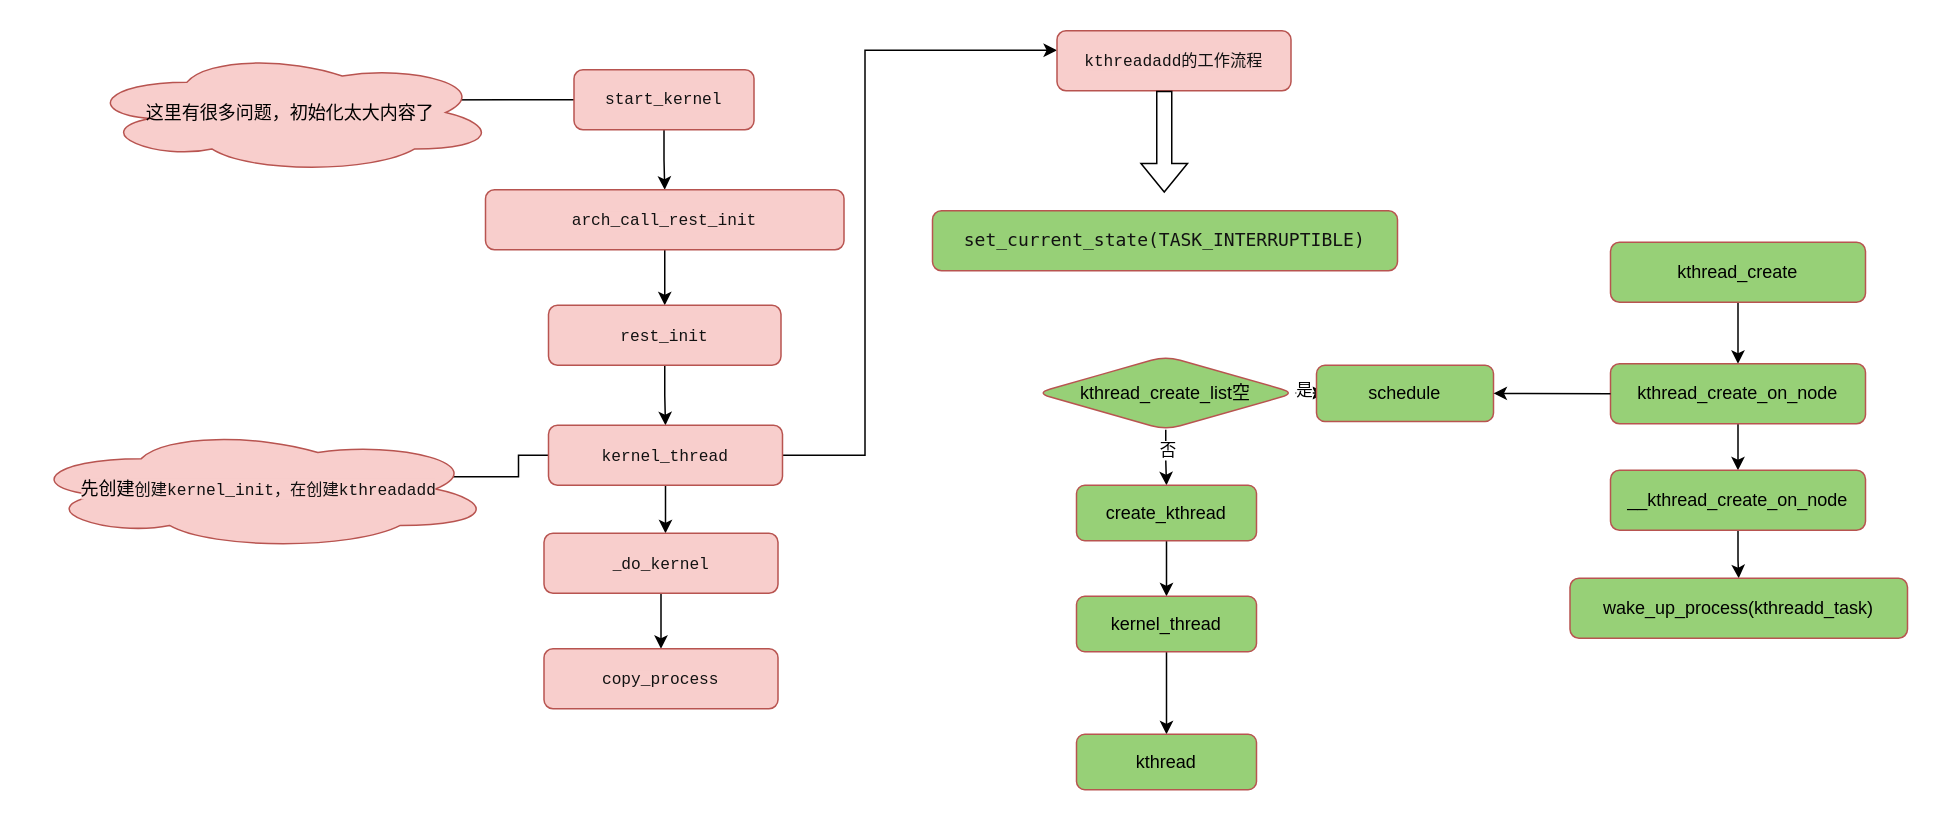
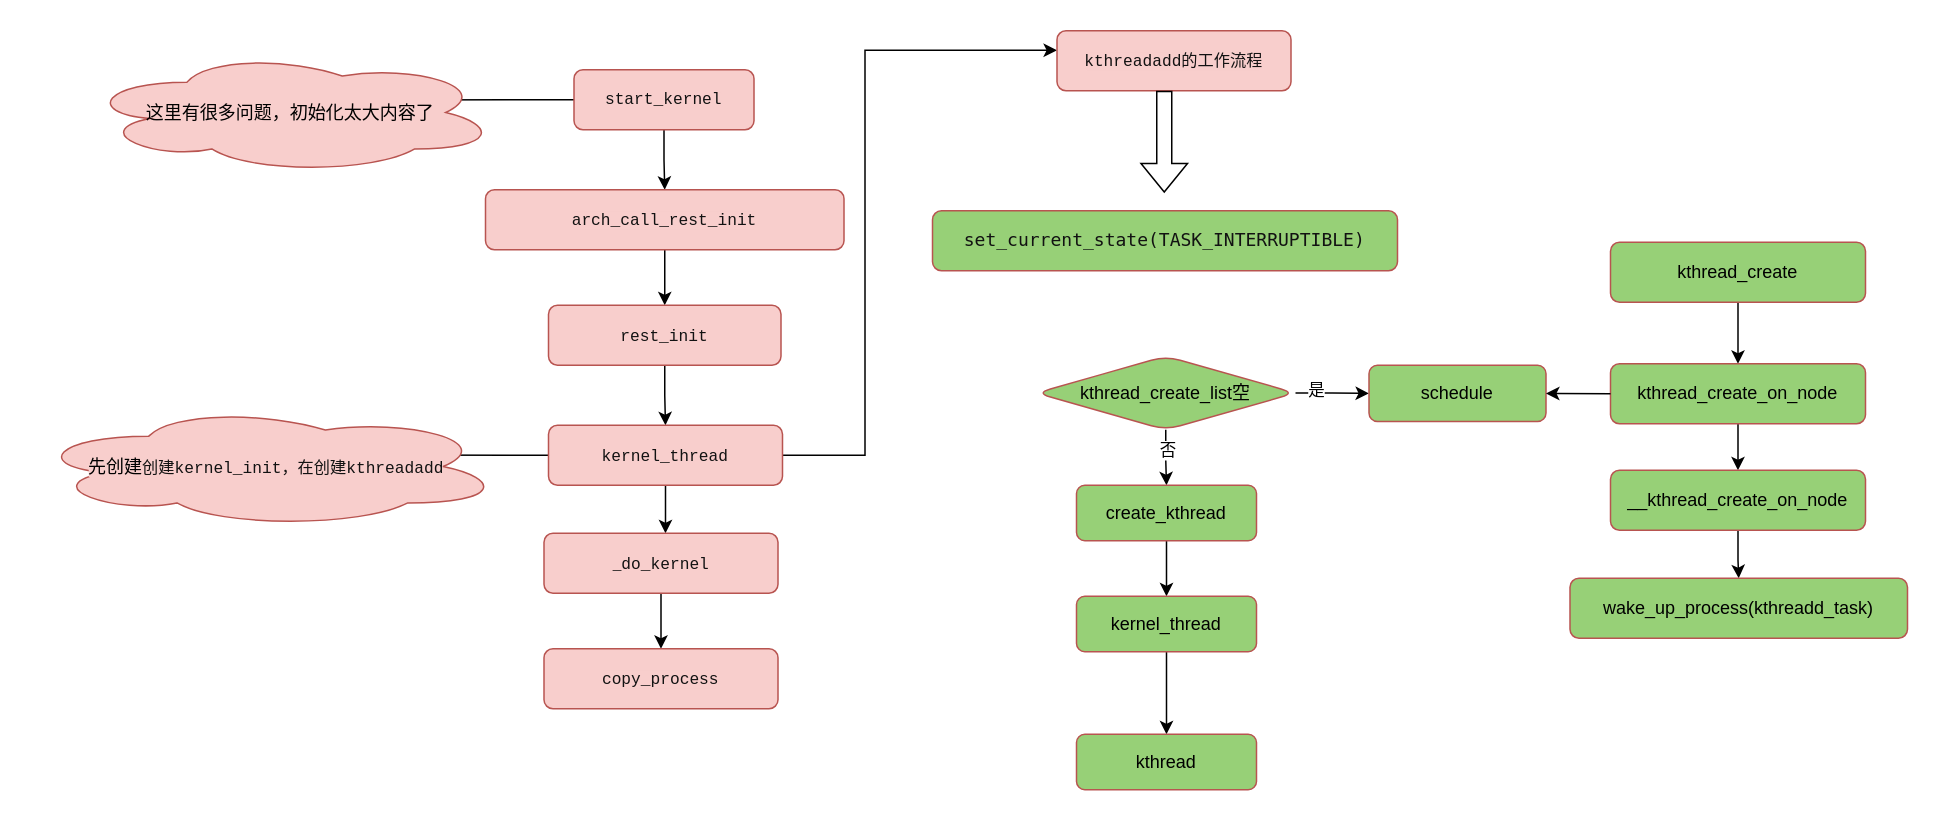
  <mxCell id="0" />
  <mxCell id="1" parent="0" />
  <mxCell id="2" value="" style="edgeStyle=orthogonalEdgeStyle;rounded=0;orthogonalLoop=1;jettySize=auto;html=1;entryX=0.07;entryY=0.4;entryDx=0;entryDy=0;entryPerimeter=0;" edge="1" parent="1" source="4" target="5"><mxGeometry relative="1" as="geometry" /></mxCell>
  <mxCell id="3" value="" style="edgeStyle=orthogonalEdgeStyle;rounded=0;orthogonalLoop=1;jettySize=auto;html=1;entryX=0.5;entryY=0;entryDx=0;entryDy=0;" edge="1" parent="1" source="4" target="7"><mxGeometry relative="1" as="geometry"><Array as="points" /></mxGeometry></mxCell>
  <mxCell id="4" value="&lt;pre style=&quot;margin-top: 0px ; margin-bottom: 0px ; font-size: 0.9em ; overflow: auto ; border-radius: 4px ; color: rgb(18 , 18 , 18)&quot;&gt;&lt;code class=&quot;language-text&quot; style=&quot;margin: 0px ; padding: 0px ; border-radius: 0px ; font-family: &amp;#34;menlo&amp;#34; , &amp;#34;monaco&amp;#34; , &amp;#34;consolas&amp;#34; , &amp;#34;andale mono&amp;#34; , &amp;#34;lucida console&amp;#34; , &amp;#34;courier new&amp;#34; , monospace ; font-size: inherit ; background-color: rgb(248 , 206 , 204)&quot;&gt;start_kernel&lt;/code&gt;&lt;/pre&gt;" style="rounded=1;whiteSpace=wrap;html=1;fontSize=12;glass=0;strokeWidth=1;shadow=0;fillColor=#f8cecc;strokeColor=#b85450;" parent="1" vertex="1"><mxGeometry x="382" y="46" width="120" height="40" as="geometry" /></mxCell>
  <mxCell id="5" value="这里有很多问题，初始化太大内容了" style="ellipse;shape=cloud;whiteSpace=wrap;html=1;fillColor=#f8cecc;strokeColor=#b85450;rounded=1;glass=0;strokeWidth=1;shadow=0;" vertex="1" parent="1"><mxGeometry x="55" y="34" width="276" height="81" as="geometry" /></mxCell>
  <mxCell id="6" value="" style="edgeStyle=orthogonalEdgeStyle;rounded=0;orthogonalLoop=1;jettySize=auto;html=1;" edge="1" parent="1" source="7" target="9"><mxGeometry relative="1" as="geometry" /></mxCell>
  <mxCell id="7" value="&lt;pre style=&quot;margin-top: 0px ; margin-bottom: 0px ; overflow: auto ; border-radius: 4px&quot;&gt;&lt;font color=&quot;#121212&quot; face=&quot;menlo, monaco, consolas, andale mono, lucida console, courier new, monospace&quot;&gt;&lt;span style=&quot;font-size: 10.8px ; background-color: rgb(248 , 206 , 204)&quot;&gt;arch_call_rest_init&lt;/span&gt;&lt;/font&gt;&lt;font color=&quot;#121212&quot; style=&quot;background-color: rgb(246 , 246 , 246)&quot;&gt;&lt;span style=&quot;font-size: 0.9em&quot;&gt;&lt;br&gt;&lt;/span&gt;&lt;/font&gt;&lt;/pre&gt;" style="rounded=1;whiteSpace=wrap;html=1;fontSize=12;glass=0;strokeWidth=1;shadow=0;fillColor=#f8cecc;strokeColor=#b85450;" vertex="1" parent="1"><mxGeometry x="323" y="126" width="239" height="40" as="geometry" /></mxCell>
  <mxCell id="8" value="" style="edgeStyle=orthogonalEdgeStyle;rounded=0;orthogonalLoop=1;jettySize=auto;html=1;" edge="1" parent="1" source="9" target="13"><mxGeometry relative="1" as="geometry" /></mxCell>
  <mxCell id="9" value="&lt;pre style=&quot;margin-top: 0px ; margin-bottom: 0px ; overflow: auto ; border-radius: 4px&quot;&gt;&lt;font color=&quot;#121212&quot;&gt;&lt;font face=&quot;menlo, monaco, consolas, andale mono, lucida console, courier new, monospace&quot;&gt;&lt;span style=&quot;font-size: 10.8px ; background-color: rgb(248 , 206 , 204)&quot;&gt;rest_init&lt;/span&gt;&lt;/font&gt;&lt;span style=&quot;background-color: rgb(246 , 246 , 246) ; font-size: 0.9em&quot;&gt;&lt;br&gt;&lt;/span&gt;&lt;/font&gt;&lt;/pre&gt;" style="rounded=1;whiteSpace=wrap;html=1;fontSize=12;glass=0;strokeWidth=1;shadow=0;fillColor=#f8cecc;strokeColor=#b85450;" vertex="1" parent="1"><mxGeometry x="365" y="203" width="155" height="40" as="geometry" /></mxCell>
  <mxCell id="10" value="" style="edgeStyle=orthogonalEdgeStyle;rounded=0;orthogonalLoop=1;jettySize=auto;html=1;" edge="1" parent="1" source="13"><mxGeometry relative="1" as="geometry"><mxPoint x="443" y="355" as="targetPoint" /></mxGeometry></mxCell>
  <mxCell id="11" value="" style="edgeStyle=orthogonalEdgeStyle;rounded=0;orthogonalLoop=1;jettySize=auto;html=1;entryX=0.07;entryY=0.4;entryDx=0;entryDy=0;entryPerimeter=0;" edge="1" parent="1" source="13" target="14"><mxGeometry relative="1" as="geometry"><mxPoint x="709" y="395" as="targetPoint" /></mxGeometry></mxCell>
  <mxCell id="12" value="" style="edgeStyle=orthogonalEdgeStyle;rounded=0;orthogonalLoop=1;jettySize=auto;html=1;" edge="1" parent="1" source="13" target="18"><mxGeometry relative="1" as="geometry"><Array as="points"><mxPoint x="576" y="303" /><mxPoint x="576" y="33" /></Array></mxGeometry></mxCell>
  <mxCell id="13" value="&lt;pre style=&quot;margin-top: 0px ; margin-bottom: 0px ; overflow: auto ; border-radius: 4px&quot;&gt;&lt;font color=&quot;#121212&quot;&gt;&lt;font face=&quot;menlo, monaco, consolas, andale mono, lucida console, courier new, monospace&quot;&gt;&lt;span style=&quot;font-size: 10.8px ; background-color: rgb(248 , 206 , 204)&quot;&gt;kernel_thread&lt;/span&gt;&lt;/font&gt;&lt;span style=&quot;background-color: rgb(246 , 246 , 246) ; font-size: 0.9em&quot;&gt;&lt;br&gt;&lt;/span&gt;&lt;/font&gt;&lt;/pre&gt;" style="rounded=1;whiteSpace=wrap;html=1;fontSize=12;glass=0;strokeWidth=1;shadow=0;fillColor=#f8cecc;strokeColor=#b85450;" vertex="1" parent="1"><mxGeometry x="365" y="283" width="156" height="40" as="geometry" /></mxCell>
- <mxCell id="14" value="&lt;span style=&quot;background-color: rgb(248 , 206 , 204)&quot;&gt;先创建&lt;span style=&quot;font-size: 10.8px ; font-family: &amp;#34;menlo&amp;#34; , &amp;#34;monaco&amp;#34; , &amp;#34;consolas&amp;#34; , &amp;#34;andale mono&amp;#34; , &amp;#34;lucida console&amp;#34; , &amp;#34;courier new&amp;#34; , monospace ; color: rgb(18 , 18 , 18)&quot;&gt;创建kernel_init，在创建kthreadadd&lt;/span&gt;&lt;/span&gt;" style="ellipse;shape=cloud;whiteSpace=wrap;html=1;fillColor=#f8cecc;strokeColor=#b85450;rounded=1;glass=0;strokeWidth=1;shadow=0;" vertex="1" parent="1"><mxGeometry x="15" y="285" width="314" height="81" as="geometry" /></mxCell>
+ <mxCell id="14" value="&lt;span style=&quot;background-color: rgb(248 , 206 , 204)&quot;&gt;先创建&lt;span style=&quot;font-size: 10.8px ; font-family: &amp;#34;menlo&amp;#34; , &amp;#34;monaco&amp;#34; , &amp;#34;consolas&amp;#34; , &amp;#34;andale mono&amp;#34; , &amp;#34;lucida console&amp;#34; , &amp;#34;courier new&amp;#34; , monospace ; color: rgb(18 , 18 , 18)&quot;&gt;创建kernel_init，在创建kthreadadd&lt;/span&gt;&lt;/span&gt;" style="ellipse;shape=cloud;whiteSpace=wrap;html=1;fillColor=#f8cecc;strokeColor=#b85450;rounded=1;glass=0;strokeWidth=1;shadow=0;" vertex="1" parent="1"><mxGeometry x="20" y="270" width="314" height="81" as="geometry" /></mxCell>
  <mxCell id="15" value="" style="edgeStyle=orthogonalEdgeStyle;rounded=0;orthogonalLoop=1;jettySize=auto;html=1;" edge="1" parent="1" source="16" target="17"><mxGeometry relative="1" as="geometry" /></mxCell>
  <mxCell id="16" value="&lt;pre style=&quot;margin-top: 0px ; margin-bottom: 0px ; overflow: auto ; border-radius: 4px&quot;&gt;&lt;font color=&quot;#121212&quot;&gt;&lt;font face=&quot;menlo, monaco, consolas, andale mono, lucida console, courier new, monospace&quot;&gt;&lt;span style=&quot;font-size: 10.8px ; background-color: rgb(248 , 206 , 204)&quot;&gt;_do_kernel&lt;/span&gt;&lt;/font&gt;&lt;span style=&quot;background-color: rgb(246 , 246 , 246) ; font-size: 0.9em&quot;&gt;&lt;br&gt;&lt;/span&gt;&lt;/font&gt;&lt;/pre&gt;" style="rounded=1;whiteSpace=wrap;html=1;fontSize=12;glass=0;strokeWidth=1;shadow=0;fillColor=#f8cecc;strokeColor=#b85450;" vertex="1" parent="1"><mxGeometry x="362" y="355" width="156" height="40" as="geometry" /></mxCell>
  <mxCell id="17" value="&lt;pre style=&quot;margin-top: 0px ; margin-bottom: 0px ; overflow: auto ; border-radius: 4px&quot;&gt;&lt;font color=&quot;#121212&quot;&gt;&lt;font face=&quot;menlo, monaco, consolas, andale mono, lucida console, courier new, monospace&quot;&gt;&lt;span style=&quot;font-size: 10.8px ; background-color: rgb(248 , 206 , 204)&quot;&gt;copy_process&lt;/span&gt;&lt;/font&gt;&lt;span style=&quot;background-color: rgb(246 , 246 , 246) ; font-size: 0.9em&quot;&gt;&lt;br&gt;&lt;/span&gt;&lt;/font&gt;&lt;/pre&gt;" style="rounded=1;whiteSpace=wrap;html=1;fontSize=12;glass=0;strokeWidth=1;shadow=0;fillColor=#f8cecc;strokeColor=#b85450;" vertex="1" parent="1"><mxGeometry x="362" y="432" width="156" height="40" as="geometry" /></mxCell>
  <mxCell id="18" value="&lt;pre style=&quot;margin-top: 0px ; margin-bottom: 0px ; overflow: auto ; border-radius: 4px&quot;&gt;&lt;font color=&quot;#121212&quot;&gt;&lt;font face=&quot;menlo, monaco, consolas, andale mono, lucida console, courier new, monospace&quot;&gt;&lt;span style=&quot;font-size: 10.8px ; background-color: rgb(248 , 206 , 204)&quot;&gt;kthreadadd的工作流程&lt;/span&gt;&lt;/font&gt;&lt;span style=&quot;background-color: rgb(246 , 246 , 246) ; font-size: 0.9em&quot;&gt;&lt;br&gt;&lt;/span&gt;&lt;/font&gt;&lt;/pre&gt;" style="rounded=1;whiteSpace=wrap;html=1;fontSize=12;glass=0;strokeWidth=1;shadow=0;fillColor=#f8cecc;strokeColor=#b85450;" vertex="1" parent="1"><mxGeometry x="704" y="20" width="156" height="40" as="geometry" /></mxCell>
  <mxCell id="19" value="&lt;pre style=&quot;margin-top: 0px ; margin-bottom: 0px ; overflow: auto ; border-radius: 4px&quot;&gt;&lt;font color=&quot;#121212&quot;&gt;set_current_state(TASK_INTERRUPTIBLE)&lt;/font&gt;&lt;/pre&gt;" style="rounded=1;whiteSpace=wrap;html=1;fontSize=12;glass=0;strokeWidth=1;shadow=0;fillColor=#97D077;strokeColor=#b85450;" vertex="1" parent="1"><mxGeometry x="621" y="140" width="310" height="40" as="geometry" /></mxCell>
  <mxCell id="20" value="" style="edgeStyle=orthogonalEdgeStyle;rounded=0;orthogonalLoop=1;jettySize=auto;html=1;" edge="1" parent="1" source="24" target="26"><mxGeometry relative="1" as="geometry" /></mxCell>
  <mxCell id="21" value="否" style="edgeLabel;html=1;align=center;verticalAlign=middle;resizable=0;points=[];" vertex="1" connectable="0" parent="20"><mxGeometry x="-0.311" y="1" relative="1" as="geometry"><mxPoint as="offset" /></mxGeometry></mxCell>
  <mxCell id="22" value="" style="edgeStyle=orthogonalEdgeStyle;rounded=0;orthogonalLoop=1;jettySize=auto;html=1;" edge="1" parent="1" source="24" target="27"><mxGeometry relative="1" as="geometry" /></mxCell>
  <mxCell id="23" value="是" style="edgeLabel;html=1;align=center;verticalAlign=middle;resizable=0;points=[];" vertex="1" connectable="0" parent="22"><mxGeometry x="-0.467" y="3" relative="1" as="geometry"><mxPoint y="1" as="offset" /></mxGeometry></mxCell>
  <mxCell id="24" value="kthread_create_list空" style="rhombus;whiteSpace=wrap;html=1;fillColor=#97D077;strokeColor=#b85450;rounded=1;glass=0;strokeWidth=1;shadow=0;" vertex="1" parent="1"><mxGeometry x="690" y="237" width="173" height="49" as="geometry" /></mxCell>
  <mxCell id="25" value="" style="edgeStyle=orthogonalEdgeStyle;rounded=0;orthogonalLoop=1;jettySize=auto;html=1;" edge="1" parent="1" source="26" target="30"><mxGeometry relative="1" as="geometry" /></mxCell>
  <mxCell id="26" value="create_kthread" style="whiteSpace=wrap;html=1;fillColor=#97D077;strokeColor=#b85450;rounded=1;glass=0;strokeWidth=1;shadow=0;" vertex="1" parent="1"><mxGeometry x="717" y="323" width="120" height="37" as="geometry" /></mxCell>
- <mxCell id="27" value="schedule" style="whiteSpace=wrap;html=1;fillColor=#97D077;strokeColor=#b85450;rounded=1;glass=0;strokeWidth=1;shadow=0;" vertex="1" parent="1"><mxGeometry x="877" y="243" width="118" height="37.5" as="geometry" /></mxCell>
+ <mxCell id="27" value="schedule" style="whiteSpace=wrap;html=1;fillColor=#97D077;strokeColor=#b85450;rounded=1;glass=0;strokeWidth=1;shadow=0;" vertex="1" parent="1"><mxGeometry x="912" y="243" width="118" height="37.5" as="geometry" /></mxCell>
  <mxCell id="28" value="" style="shape=flexArrow;endArrow=classic;html=1;rounded=0;" edge="1" parent="1"><mxGeometry width="50" height="50" relative="1" as="geometry"><mxPoint x="775.5" y="60" as="sourcePoint" /><mxPoint x="775.5" y="128" as="targetPoint" /></mxGeometry></mxCell>
  <mxCell id="29" value="" style="edgeStyle=orthogonalEdgeStyle;rounded=0;orthogonalLoop=1;jettySize=auto;html=1;" edge="1" parent="1" source="30" target="31"><mxGeometry relative="1" as="geometry" /></mxCell>
  <mxCell id="30" value="kernel_thread" style="whiteSpace=wrap;html=1;fillColor=#97D077;strokeColor=#b85450;rounded=1;glass=0;strokeWidth=1;shadow=0;" vertex="1" parent="1"><mxGeometry x="717" y="397" width="120" height="37" as="geometry" /></mxCell>
  <mxCell id="31" value="kthread" style="whiteSpace=wrap;html=1;fillColor=#97D077;strokeColor=#b85450;rounded=1;glass=0;strokeWidth=1;shadow=0;" vertex="1" parent="1"><mxGeometry x="717" y="489" width="120" height="37" as="geometry" /></mxCell>
  <mxCell id="32" value="" style="edgeStyle=orthogonalEdgeStyle;rounded=0;orthogonalLoop=1;jettySize=auto;html=1;" edge="1" parent="1" source="33" target="35"><mxGeometry relative="1" as="geometry" /></mxCell>
  <mxCell id="33" value="kthread_create" style="rounded=1;whiteSpace=wrap;html=1;fontSize=12;glass=0;strokeWidth=1;shadow=0;fillColor=#97D077;strokeColor=#b85450;" vertex="1" parent="1"><mxGeometry x="1073" y="161" width="170" height="40" as="geometry" /></mxCell>
  <mxCell id="34" value="" style="edgeStyle=orthogonalEdgeStyle;rounded=0;orthogonalLoop=1;jettySize=auto;html=1;" edge="1" parent="1" source="35" target="37"><mxGeometry relative="1" as="geometry" /></mxCell>
  <mxCell id="35" value="kthread_create_on_node" style="rounded=1;whiteSpace=wrap;html=1;fontSize=12;glass=0;strokeWidth=1;shadow=0;fillColor=#97D077;strokeColor=#b85450;" vertex="1" parent="1"><mxGeometry x="1073" y="242" width="170" height="40" as="geometry" /></mxCell>
  <mxCell id="36" value="" style="edgeStyle=orthogonalEdgeStyle;rounded=0;orthogonalLoop=1;jettySize=auto;html=1;" edge="1" parent="1" source="37" target="38"><mxGeometry relative="1" as="geometry" /></mxCell>
  <mxCell id="37" value="__kthread_create_on_node" style="rounded=1;whiteSpace=wrap;html=1;fontSize=12;glass=0;strokeWidth=1;shadow=0;fillColor=#97D077;strokeColor=#b85450;" vertex="1" parent="1"><mxGeometry x="1073" y="313" width="170" height="40" as="geometry" /></mxCell>
  <mxCell id="38" value="wake_up_process(kthreadd_task)" style="rounded=1;whiteSpace=wrap;html=1;fontSize=12;glass=0;strokeWidth=1;shadow=0;fillColor=#97D077;strokeColor=#b85450;" vertex="1" parent="1"><mxGeometry x="1046" y="385" width="225" height="40" as="geometry" /></mxCell>
  <mxCell id="39" value="" style="endArrow=classic;html=1;rounded=0;exitX=0;exitY=0.5;exitDx=0;exitDy=0;entryX=1;entryY=0.5;entryDx=0;entryDy=0;" edge="1" parent="1" source="35" target="27"><mxGeometry width="50" height="50" relative="1" as="geometry"><mxPoint x="1056" y="98" as="sourcePoint" /><mxPoint x="1106" y="48" as="targetPoint" /></mxGeometry></mxCell>
